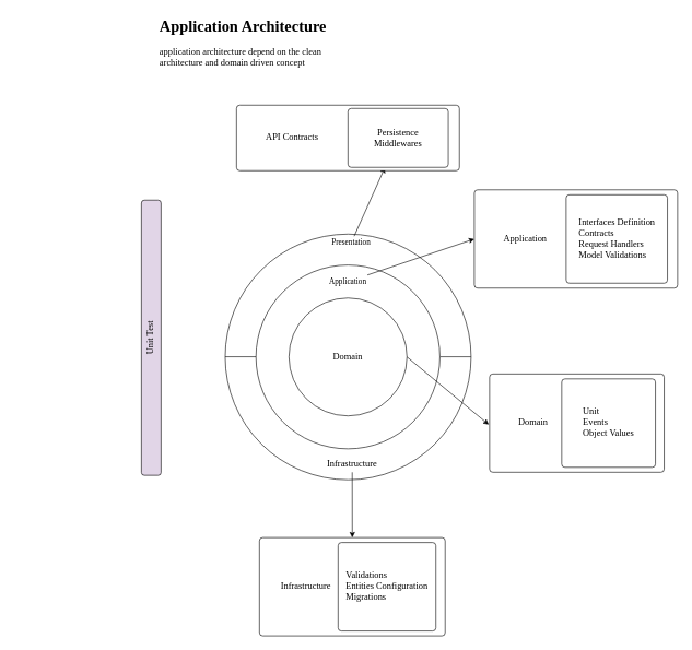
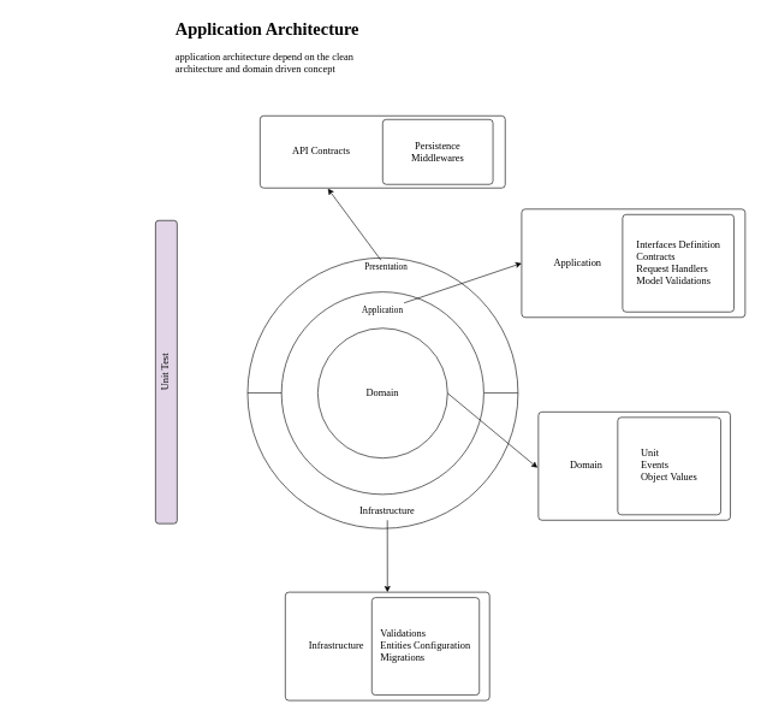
  <mxCell id="0" />
  <mxCell id="1" parent="0" />
  <mxCell id="2" value="" style="ellipse;whiteSpace=wrap;html=1;aspect=fixed;" parent="1" vertex="1"><mxGeometry x="342.75" y="356.75" width="375" height="375" as="geometry" /></mxCell>
  <mxCell id="3" value="" style="ellipse;whiteSpace=wrap;html=1;aspect=fixed;" parent="1" vertex="1"><mxGeometry x="389.75" y="404" width="280.5" height="280.5" as="geometry" /></mxCell>
  <mxCell id="4" value="&lt;font face=&quot;Cairo&quot;&gt;&lt;span style=&quot;font-size: 14px&quot;&gt;Domain&lt;/span&gt;&lt;/font&gt;" style="ellipse;whiteSpace=wrap;html=1;aspect=fixed;" parent="1" vertex="1"><mxGeometry x="440" y="454.25" width="180" height="180" as="geometry" /></mxCell>
  <mxCell id="5" style="edgeStyle=none;rounded=0;orthogonalLoop=1;jettySize=auto;html=1;entryX=0;entryY=0.5;entryDx=0;entryDy=0;" parent="1" source="6" target="17" edge="1"><mxGeometry relative="1" as="geometry" /></mxCell>
  <mxCell id="6" value="&lt;font face=&quot;Cairo&quot; data-font-src=&quot;https://fonts.googleapis.com/css?family=Cairo&quot; style=&quot;font-size: 12px&quot;&gt;Application&lt;/font&gt;" style="text;html=1;strokeColor=none;fillColor=none;align=center;verticalAlign=middle;whiteSpace=wrap;rounded=0;" parent="1" vertex="1"><mxGeometry x="465" y="419.25" width="130" height="20" as="geometry" /></mxCell>
  <mxCell id="7" value="" style="endArrow=none;html=1;" parent="1" edge="1"><mxGeometry width="50" height="50" relative="1" as="geometry"><mxPoint x="342.75" y="544" as="sourcePoint" /><mxPoint x="389.75" y="544" as="targetPoint" /></mxGeometry></mxCell>
  <mxCell id="8" value="" style="endArrow=none;html=1;" parent="1" edge="1"><mxGeometry width="50" height="50" relative="1" as="geometry"><mxPoint x="670.75" y="544.01" as="sourcePoint" /><mxPoint x="717.75" y="544.01" as="targetPoint" /></mxGeometry></mxCell>
- <mxCell id="9" style="edgeStyle=none;rounded=0;orthogonalLoop=1;jettySize=auto;html=1;" parent="1" source="10" target="16" edge="1"><mxGeometry relative="1" as="geometry" /></mxCell>
+ <mxCell id="9" style="edgeStyle=none;rounded=0;orthogonalLoop=1;jettySize=auto;html=1;entryX=0.553;entryY=1.007;entryDx=0;entryDy=0;entryPerimeter=0;" parent="1" source="10" target="15" edge="1"><mxGeometry relative="1" as="geometry" /></mxCell>
  <mxCell id="10" value="&lt;font face=&quot;Cairo&quot; data-font-src=&quot;https://fonts.googleapis.com/css?family=Cairo&quot;&gt;Presentation&lt;/font&gt;" style="text;html=1;strokeColor=none;fillColor=none;align=center;verticalAlign=middle;whiteSpace=wrap;rounded=0;" parent="1" vertex="1"><mxGeometry x="495" y="360" width="80" height="20" as="geometry" /></mxCell>
  <mxCell id="11" style="edgeStyle=none;rounded=0;orthogonalLoop=1;jettySize=auto;html=1;entryX=0.5;entryY=0;entryDx=0;entryDy=0;" parent="1" source="12" target="23" edge="1"><mxGeometry relative="1" as="geometry" /></mxCell>
  <mxCell id="12" value="&lt;font face=&quot;Cairo&quot; data-font-src=&quot;https://fonts.googleapis.com/css?family=Cairo&quot; style=&quot;font-size: 14px&quot;&gt;Infrastructure&lt;/font&gt;" style="text;html=1;strokeColor=none;fillColor=none;align=center;verticalAlign=middle;whiteSpace=wrap;rounded=0;rotation=0;" parent="1" vertex="1"><mxGeometry x="478" y="696" width="117" height="24.25" as="geometry" /></mxCell>
  <mxCell id="13" style="edgeStyle=none;rounded=0;orthogonalLoop=1;jettySize=auto;html=1;entryX=-0.009;entryY=0.516;entryDx=0;entryDy=0;exitX=1;exitY=0.5;exitDx=0;exitDy=0;entryPerimeter=0;" parent="1" source="4" target="21" edge="1"><mxGeometry relative="1" as="geometry"><mxPoint x="812.75" y="555" as="targetPoint" /></mxGeometry></mxCell>
  <mxCell id="14" value="" style="rounded=1;absoluteArcSize=1;html=1;arcSize=10;" parent="1" vertex="1"><mxGeometry x="360" y="160" width="340" height="100" as="geometry" /></mxCell>
  <mxCell id="15" value="&lt;font face=&quot;Cairo&quot; data-font-src=&quot;https://fonts.googleapis.com/css?family=Cairo&quot; style=&quot;font-size: 14px&quot;&gt;API Contracts&lt;/font&gt;" style="html=1;shape=mxgraph.er.anchor;whiteSpace=wrap;" parent="14" vertex="1"><mxGeometry width="170" height="100" as="geometry" /></mxCell>
  <mxCell id="16" value="&lt;font face=&quot;Cairo&quot; data-font-src=&quot;https://fonts.googleapis.com/css?family=Cairo&quot; style=&quot;font-size: 14px&quot;&gt;Persistence&lt;br&gt;Middlewares&lt;br&gt;&lt;/font&gt;" style="rounded=1;absoluteArcSize=1;html=1;arcSize=10;whiteSpace=wrap;points=[];strokeColor=inherit;fillColor=inherit;" parent="14" vertex="1"><mxGeometry x="170" y="5" width="153" height="90" as="geometry" /></mxCell>
  <mxCell id="17" value="" style="rounded=1;absoluteArcSize=1;html=1;arcSize=10;" parent="1" vertex="1"><mxGeometry x="722.75" y="289.25" width="310" height="150" as="geometry" /></mxCell>
  <mxCell id="18" value="&lt;font face=&quot;Cairo&quot; data-font-src=&quot;https://fonts.googleapis.com/css?family=Cairo&quot; style=&quot;font-size: 14px&quot;&gt;Application&lt;/font&gt;" style="html=1;shape=mxgraph.er.anchor;whiteSpace=wrap;" parent="17" vertex="1"><mxGeometry width="155" height="150" as="geometry" /></mxCell>
  <mxCell id="19" value="&lt;div style=&quot;text-align: left&quot;&gt;&lt;span style=&quot;font-size: 14px ; font-family: &amp;#34;cairo&amp;#34;&quot;&gt;Interfaces Definition&lt;/span&gt;&lt;/div&gt;&lt;font face=&quot;Cairo&quot; data-font-src=&quot;https://fonts.googleapis.com/css?family=Cairo&quot; style=&quot;font-size: 14px&quot;&gt;&lt;div style=&quot;text-align: left&quot;&gt;&lt;span&gt;Contracts&lt;/span&gt;&lt;/div&gt;&lt;div style=&quot;text-align: left&quot;&gt;&lt;span&gt;Request Handlers&lt;/span&gt;&lt;/div&gt;&lt;div style=&quot;text-align: left&quot;&gt;&lt;span&gt;Model Validations&lt;/span&gt;&lt;/div&gt;&lt;/font&gt;" style="rounded=1;absoluteArcSize=1;html=1;arcSize=10;whiteSpace=wrap;points=[];strokeColor=inherit;fillColor=inherit;" parent="17" vertex="1"><mxGeometry x="140" y="7.5" width="154.5" height="135" as="geometry" /></mxCell>
  <mxCell id="20" value="" style="rounded=1;absoluteArcSize=1;html=1;arcSize=10;" parent="1" vertex="1"><mxGeometry x="746" y="570.25" width="266.25" height="150" as="geometry" /></mxCell>
  <mxCell id="21" value="&lt;font face=&quot;Cairo&quot; data-font-src=&quot;https://fonts.googleapis.com/css?family=Cairo&quot; style=&quot;font-size: 14px&quot;&gt;Domain&lt;/font&gt;" style="html=1;shape=mxgraph.er.anchor;whiteSpace=wrap;" parent="20" vertex="1"><mxGeometry width="133.125" height="150" as="geometry" /></mxCell>
  <mxCell id="22" value="&lt;div style=&quot;text-align: left&quot;&gt;&lt;span style=&quot;font-size: 14px ; font-family: &amp;#34;cairo&amp;#34;&quot;&gt;Unit&lt;/span&gt;&lt;/div&gt;&lt;font face=&quot;Cairo&quot; data-font-src=&quot;https://fonts.googleapis.com/css?family=Cairo&quot; style=&quot;font-size: 14px&quot;&gt;&lt;div style=&quot;text-align: left&quot;&gt;&lt;span&gt;Events&lt;/span&gt;&lt;/div&gt;&lt;div style=&quot;text-align: left&quot;&gt;&lt;span&gt;Object Values&lt;/span&gt;&lt;/div&gt;&lt;/font&gt;" style="rounded=1;absoluteArcSize=1;html=1;arcSize=10;whiteSpace=wrap;points=[];strokeColor=inherit;fillColor=inherit;" parent="20" vertex="1"><mxGeometry x="110" y="7.5" width="142.94" height="135" as="geometry" /></mxCell>
  <mxCell id="23" value="" style="rounded=1;absoluteArcSize=1;html=1;arcSize=10;" parent="1" vertex="1"><mxGeometry x="395" y="820" width="283.25" height="150" as="geometry" /></mxCell>
  <mxCell id="24" value="&lt;font face=&quot;Cairo&quot; data-font-src=&quot;https://fonts.googleapis.com/css?family=Cairo&quot; style=&quot;font-size: 14px&quot;&gt;Infrastructure&lt;/font&gt;" style="html=1;shape=mxgraph.er.anchor;whiteSpace=wrap;" parent="23" vertex="1"><mxGeometry width="141.625" height="150" as="geometry" /></mxCell>
  <mxCell id="25" value="&lt;div style=&quot;text-align: left&quot;&gt;&lt;span style=&quot;font-size: 14px ; font-family: &amp;#34;cairo&amp;#34;&quot;&gt;Validations&lt;/span&gt;&lt;/div&gt;&lt;font face=&quot;Cairo&quot; data-font-src=&quot;https://fonts.googleapis.com/css?family=Cairo&quot; style=&quot;font-size: 14px&quot;&gt;&lt;div style=&quot;text-align: left&quot;&gt;&lt;span&gt;Entities Configuration&lt;/span&gt;&lt;/div&gt;&lt;div style=&quot;text-align: left&quot;&gt;&lt;span&gt;Migrations&lt;/span&gt;&lt;/div&gt;&lt;/font&gt;" style="rounded=1;absoluteArcSize=1;html=1;arcSize=10;whiteSpace=wrap;points=[];strokeColor=inherit;fillColor=inherit;" parent="23" vertex="1"><mxGeometry x="120" y="7.5" width="149.09" height="135" as="geometry" /></mxCell>
  <mxCell id="26" style="edgeStyle=none;rounded=0;orthogonalLoop=1;jettySize=auto;html=1;" parent="1" source="2" target="4" edge="1"><mxGeometry relative="1" as="geometry" /></mxCell>
  <mxCell id="27" value="&lt;font face=&quot;Cairo&quot; data-font-src=&quot;https://fonts.googleapis.com/css?family=Cairo&quot; style=&quot;font-size: 14px&quot;&gt;Unit Test&lt;/font&gt;" style="rounded=1;whiteSpace=wrap;html=1;rotation=-90;fillColor=#e1d5e7;" parent="1" vertex="1"><mxGeometry x="20" y="500" width="420" height="30" as="geometry" /></mxCell>
  <mxCell id="28" value="&lt;h1&gt;&lt;font face=&quot;Cairo&quot; data-font-src=&quot;https://fonts.googleapis.com/css?family=Cairo&quot; style=&quot;font-size: 24px&quot;&gt;Application Architecture&lt;/font&gt;&lt;/h1&gt;&lt;p&gt;&lt;font face=&quot;Cairo&quot; data-font-src=&quot;https://fonts.googleapis.com/css?family=Cairo&quot; style=&quot;font-size: 14px&quot;&gt;application architecture depend on the clean architecture and domain driven concept&lt;/font&gt;&lt;/p&gt;" style="text;html=1;strokeColor=none;fillColor=none;spacing=5;spacingTop=-20;whiteSpace=wrap;overflow=hidden;rounded=0;" parent="1" vertex="1"><mxGeometry x="238" y="20" width="308" height="120" as="geometry" /></mxCell>
